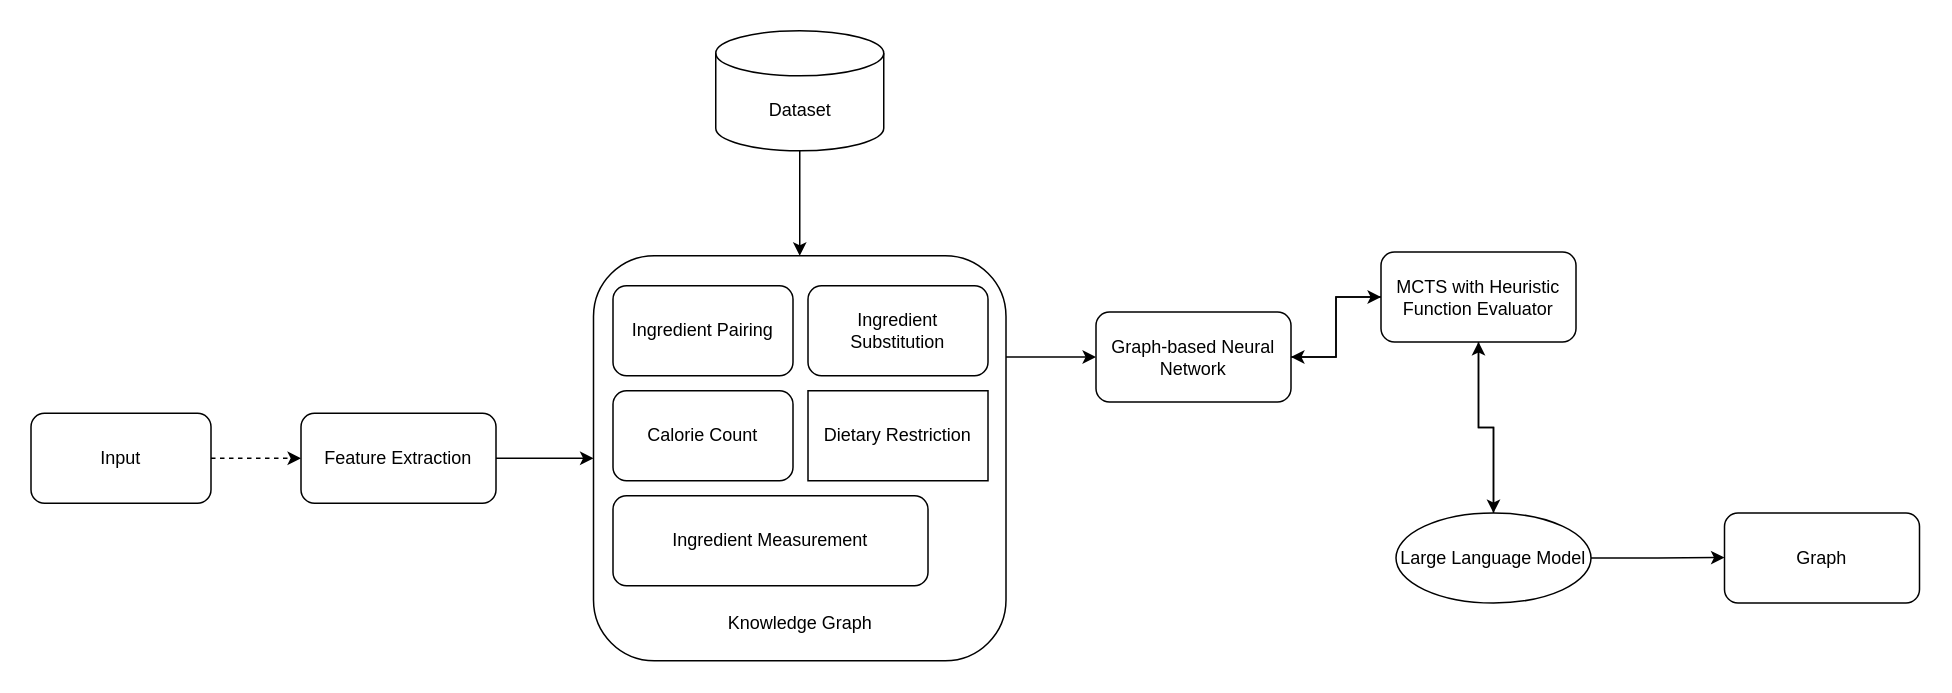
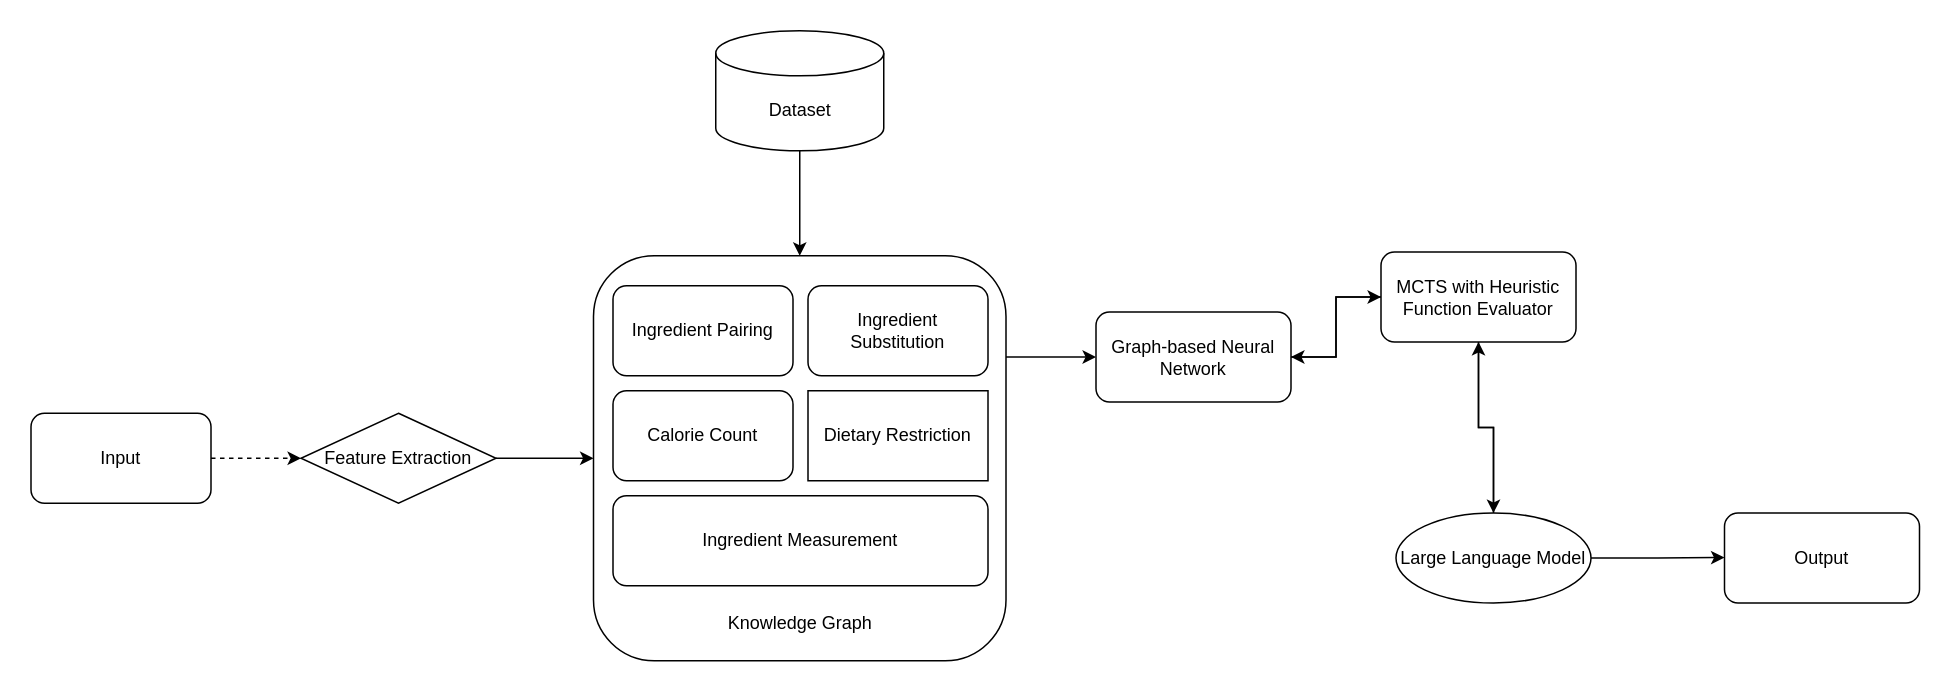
  <mxCell id="0" />
  <mxCell id="1" parent="0" />
  <mxCell id="2" value="Input" style="rounded=1;whiteSpace=wrap;html=1;" vertex="1" parent="1"><mxGeometry x="20" y="275" width="120" height="60" as="geometry" /></mxCell>
  <mxCell id="3" style="edgeStyle=orthogonalEdgeStyle;rounded=0;orthogonalLoop=1;jettySize=auto;html=1;exitX=1;exitY=0.5;exitDx=0;exitDy=0;entryX=0;entryY=0.5;entryDx=0;entryDy=0;" edge="1" parent="1" source="4" target="7"><mxGeometry relative="1" as="geometry" /></mxCell>
- <mxCell id="4" value="Feature Extraction" style="rounded=1;whiteSpace=wrap;html=1;" vertex="1" parent="1"><mxGeometry x="200" y="275" width="130" height="60" as="geometry" /></mxCell>
+ <mxCell id="4" value="Feature Extraction" style="rhombus;whiteSpace=wrap;html=1;" vertex="1" parent="1"><mxGeometry x="200" y="275" width="130" height="60" as="geometry" /></mxCell>
  <mxCell id="5" value="" style="endArrow=classic;html=1;rounded=0;exitX=1;exitY=0.5;exitDx=0;exitDy=0;entryX=0;entryY=0.5;entryDx=0;entryDy=0;dashed=1;" edge="1" parent="1" source="2" target="4"><mxGeometry width="50" height="50" relative="1" as="geometry"><mxPoint x="190" y="330" as="sourcePoint" /><mxPoint x="240" y="280" as="targetPoint" /></mxGeometry></mxCell>
  <mxCell id="6" style="edgeStyle=orthogonalEdgeStyle;rounded=0;orthogonalLoop=1;jettySize=auto;html=1;exitX=1;exitY=0.25;exitDx=0;exitDy=0;" edge="1" parent="1" source="7" target="23"><mxGeometry relative="1" as="geometry" /></mxCell>
  <mxCell id="7" value="" style="rounded=1;whiteSpace=wrap;html=1;" vertex="1" parent="1"><mxGeometry x="395" y="170" width="275" height="270" as="geometry" /></mxCell>
  <mxCell id="8" value="Ingredient Pairing" style="rounded=1;whiteSpace=wrap;html=1;" vertex="1" parent="1"><mxGeometry x="408" y="190" width="120" height="60" as="geometry" /></mxCell>
  <mxCell id="9" value="Ingredient Substitution" style="rounded=1;whiteSpace=wrap;html=1;" vertex="1" parent="1"><mxGeometry x="538" y="190" width="120" height="60" as="geometry" /></mxCell>
  <mxCell id="10" value="Dietary Restriction" style="whiteSpace=wrap;html=1;rounded=0;" vertex="1" parent="1"><mxGeometry x="538" y="260" width="120" height="60" as="geometry" /></mxCell>
  <mxCell id="11" value="Calorie Count" style="rounded=1;whiteSpace=wrap;html=1;" vertex="1" parent="1"><mxGeometry x="408" y="260" width="120" height="60" as="geometry" /></mxCell>
- <mxCell id="12" value="Ingredient Measurement" style="rounded=1;whiteSpace=wrap;html=1;" vertex="1" parent="1"><mxGeometry x="408" y="330" width="210" height="60" as="geometry" /></mxCell>
+ <mxCell id="12" value="Ingredient Measurement" style="rounded=1;whiteSpace=wrap;html=1;" vertex="1" parent="1"><mxGeometry x="408" y="330" width="250" height="60" as="geometry" /></mxCell>
  <mxCell id="13" value="Knowledge Graph" style="text;html=1;align=center;verticalAlign=middle;whiteSpace=wrap;rounded=0;" vertex="1" parent="1"><mxGeometry x="452.5" y="400" width="160" height="30" as="geometry" /></mxCell>
  <mxCell id="14" style="edgeStyle=orthogonalEdgeStyle;rounded=0;orthogonalLoop=1;jettySize=auto;html=1;exitX=0.5;exitY=1;exitDx=0;exitDy=0;exitPerimeter=0;entryX=0.5;entryY=0;entryDx=0;entryDy=0;" edge="1" parent="1" source="15" target="7"><mxGeometry relative="1" as="geometry" /></mxCell>
  <mxCell id="15" value="Dataset" style="shape=cylinder3;whiteSpace=wrap;html=1;boundedLbl=1;backgroundOutline=1;size=15;" vertex="1" parent="1"><mxGeometry x="476.5" y="20" width="112" height="80" as="geometry" /></mxCell>
  <mxCell id="16" style="edgeStyle=orthogonalEdgeStyle;rounded=0;orthogonalLoop=1;jettySize=auto;html=1;exitX=0.5;exitY=1;exitDx=0;exitDy=0;entryX=0.5;entryY=0;entryDx=0;entryDy=0;" edge="1" parent="1" source="17" target="20"><mxGeometry relative="1" as="geometry" /></mxCell>
  <mxCell id="17" value="MCTS with Heuristic Function Evaluator" style="rounded=1;whiteSpace=wrap;html=1;" vertex="1" parent="1"><mxGeometry x="920" y="167.5" width="130" height="60" as="geometry" /></mxCell>
  <mxCell id="18" style="edgeStyle=orthogonalEdgeStyle;rounded=0;orthogonalLoop=1;jettySize=auto;html=1;exitX=0.5;exitY=0;exitDx=0;exitDy=0;entryX=0.5;entryY=1;entryDx=0;entryDy=0;" edge="1" parent="1" source="20" target="17"><mxGeometry relative="1" as="geometry" /></mxCell>
  <mxCell id="19" style="edgeStyle=orthogonalEdgeStyle;rounded=0;orthogonalLoop=1;jettySize=auto;html=1;exitX=1;exitY=0.5;exitDx=0;exitDy=0;" edge="1" parent="1" source="20"><mxGeometry relative="1" as="geometry"><mxPoint x="1149" y="371.167" as="targetPoint" /></mxGeometry></mxCell>
  <mxCell id="20" value="Large Language Model" style="ellipse;whiteSpace=wrap;html=1;" vertex="1" parent="1"><mxGeometry x="930" y="341.5" width="130" height="60" as="geometry" /></mxCell>
- <mxCell id="21" value="Graph" style="rounded=1;whiteSpace=wrap;html=1;" vertex="1" parent="1"><mxGeometry x="1149" y="341.5" width="130" height="60" as="geometry" /></mxCell>
+ <mxCell id="21" value="Output" style="rounded=1;whiteSpace=wrap;html=1;" vertex="1" parent="1"><mxGeometry x="1149" y="341.5" width="130" height="60" as="geometry" /></mxCell>
  <mxCell id="22" style="edgeStyle=orthogonalEdgeStyle;rounded=0;orthogonalLoop=1;jettySize=auto;html=1;exitX=1;exitY=0.5;exitDx=0;exitDy=0;entryX=0;entryY=0.5;entryDx=0;entryDy=0;" edge="1" parent="1" source="23" target="17"><mxGeometry relative="1" as="geometry" /></mxCell>
  <mxCell id="23" value="Graph-based Neural Network" style="rounded=1;whiteSpace=wrap;html=1;" vertex="1" parent="1"><mxGeometry x="730" y="207.5" width="130" height="60" as="geometry" /></mxCell>
  <mxCell id="24" style="edgeStyle=orthogonalEdgeStyle;rounded=0;orthogonalLoop=1;jettySize=auto;html=1;exitX=0;exitY=0.5;exitDx=0;exitDy=0;entryX=1;entryY=0.5;entryDx=0;entryDy=0;" edge="1" parent="1" source="17" target="23"><mxGeometry relative="1" as="geometry"><mxPoint x="870" y="247" as="sourcePoint" /><mxPoint x="940" y="247" as="targetPoint" /></mxGeometry></mxCell>
